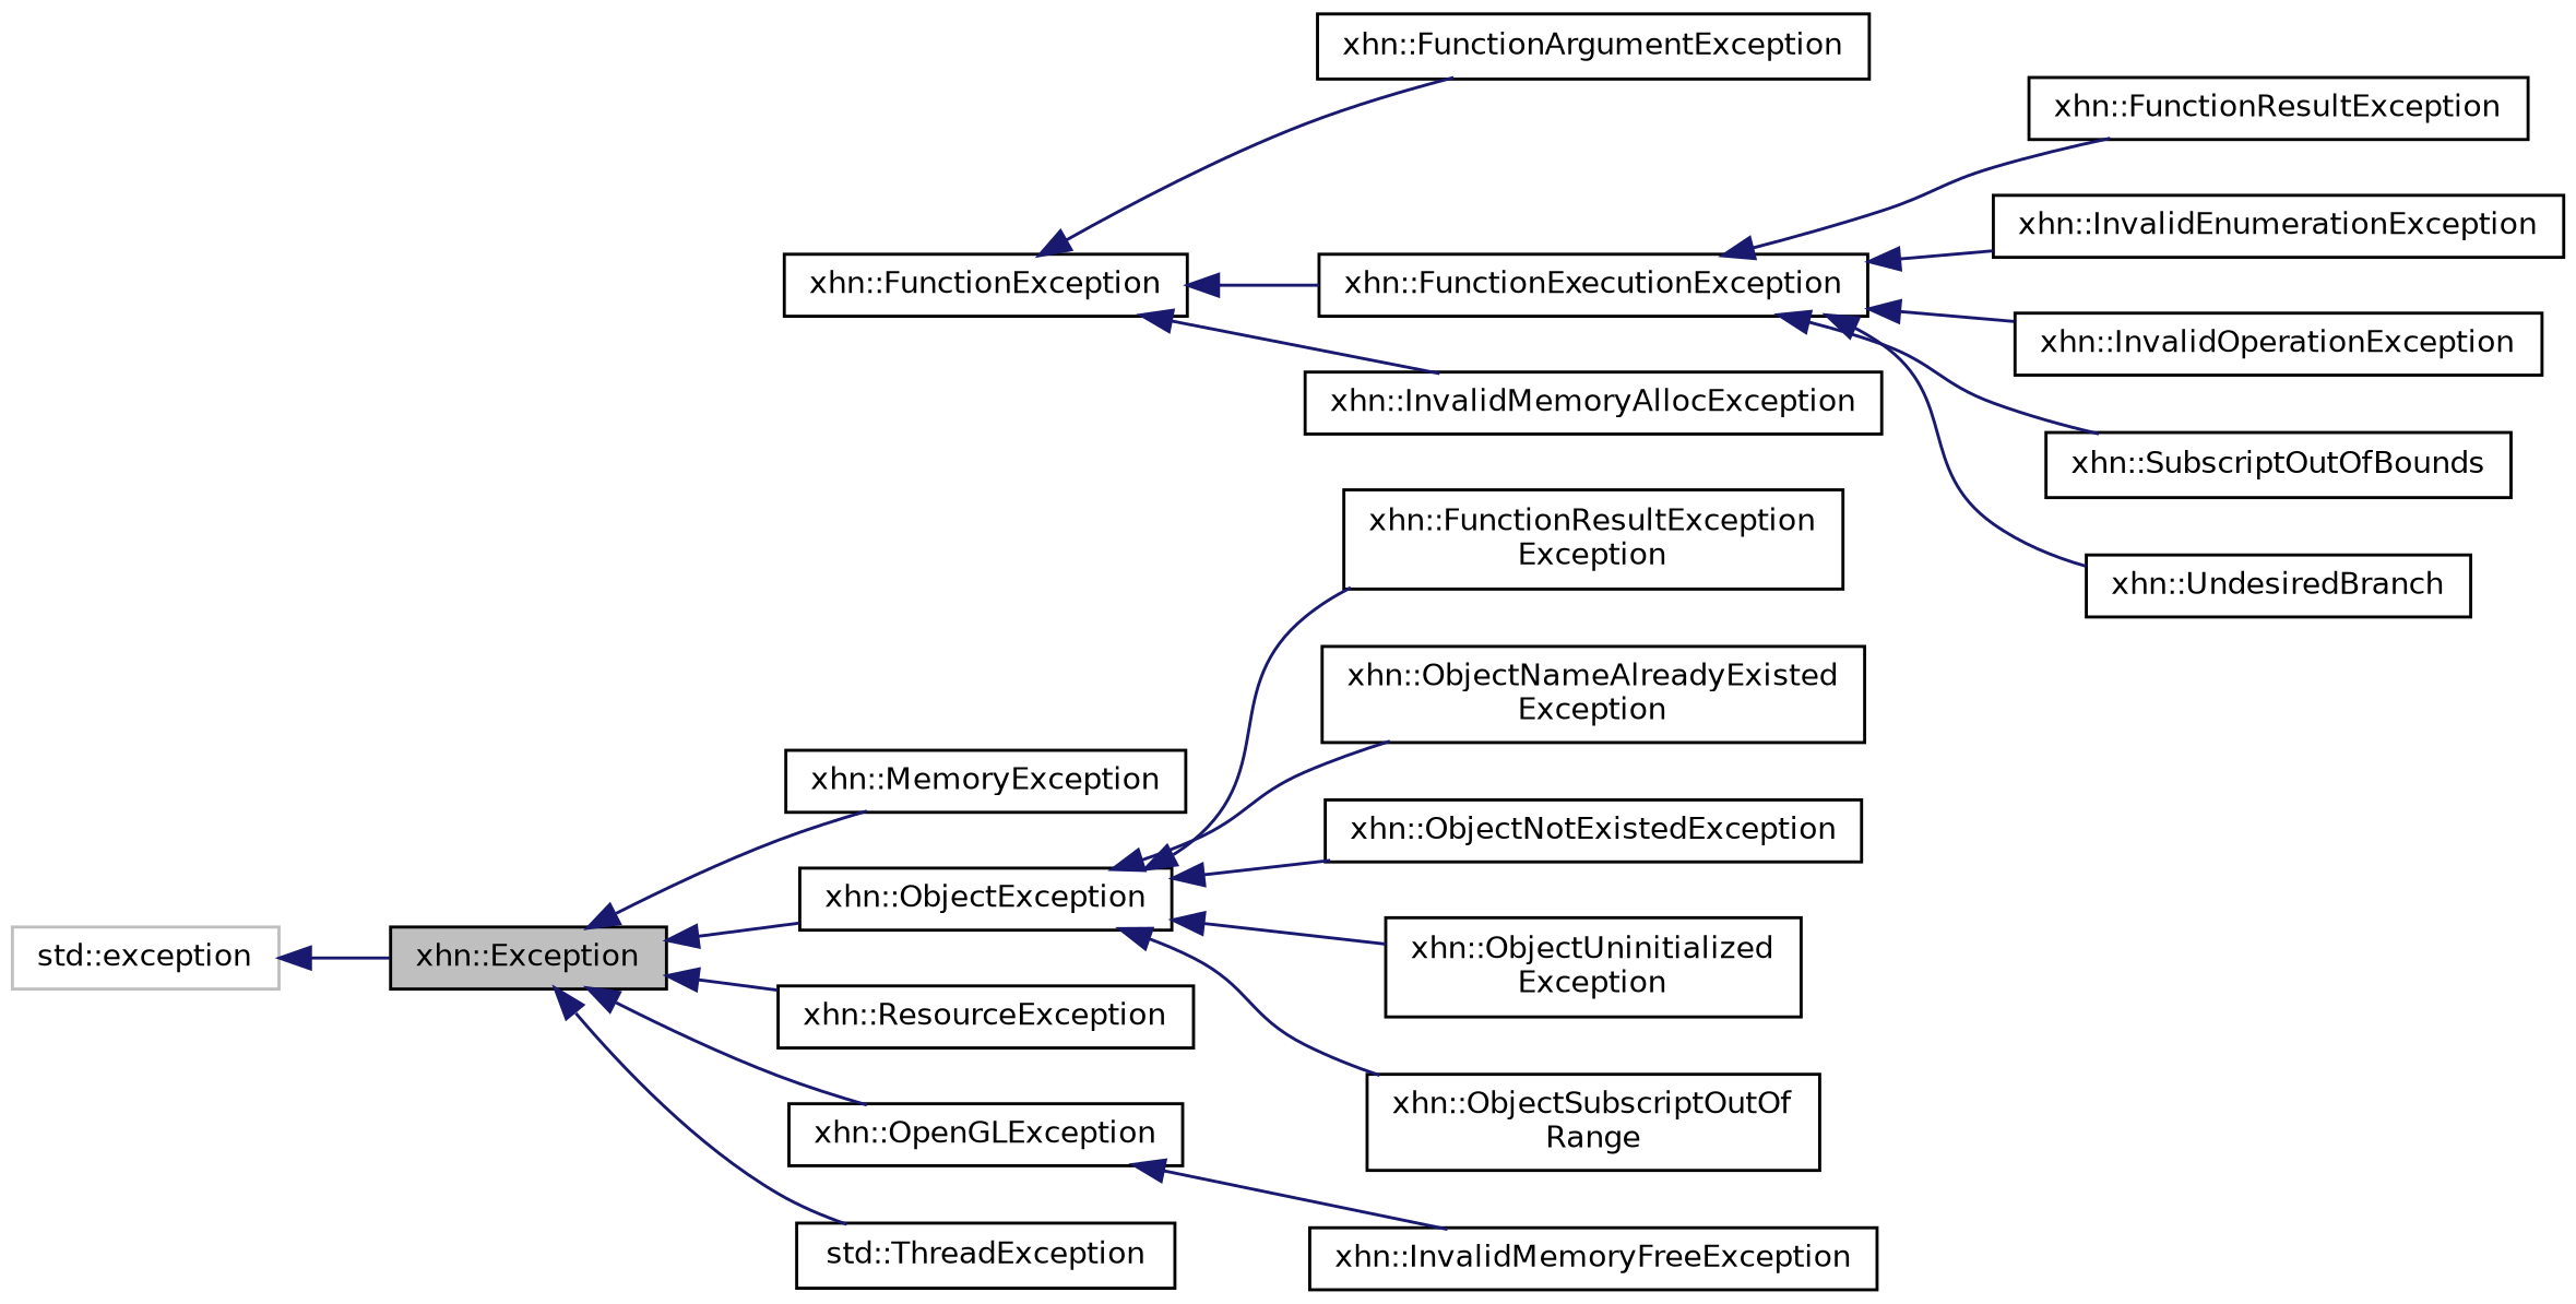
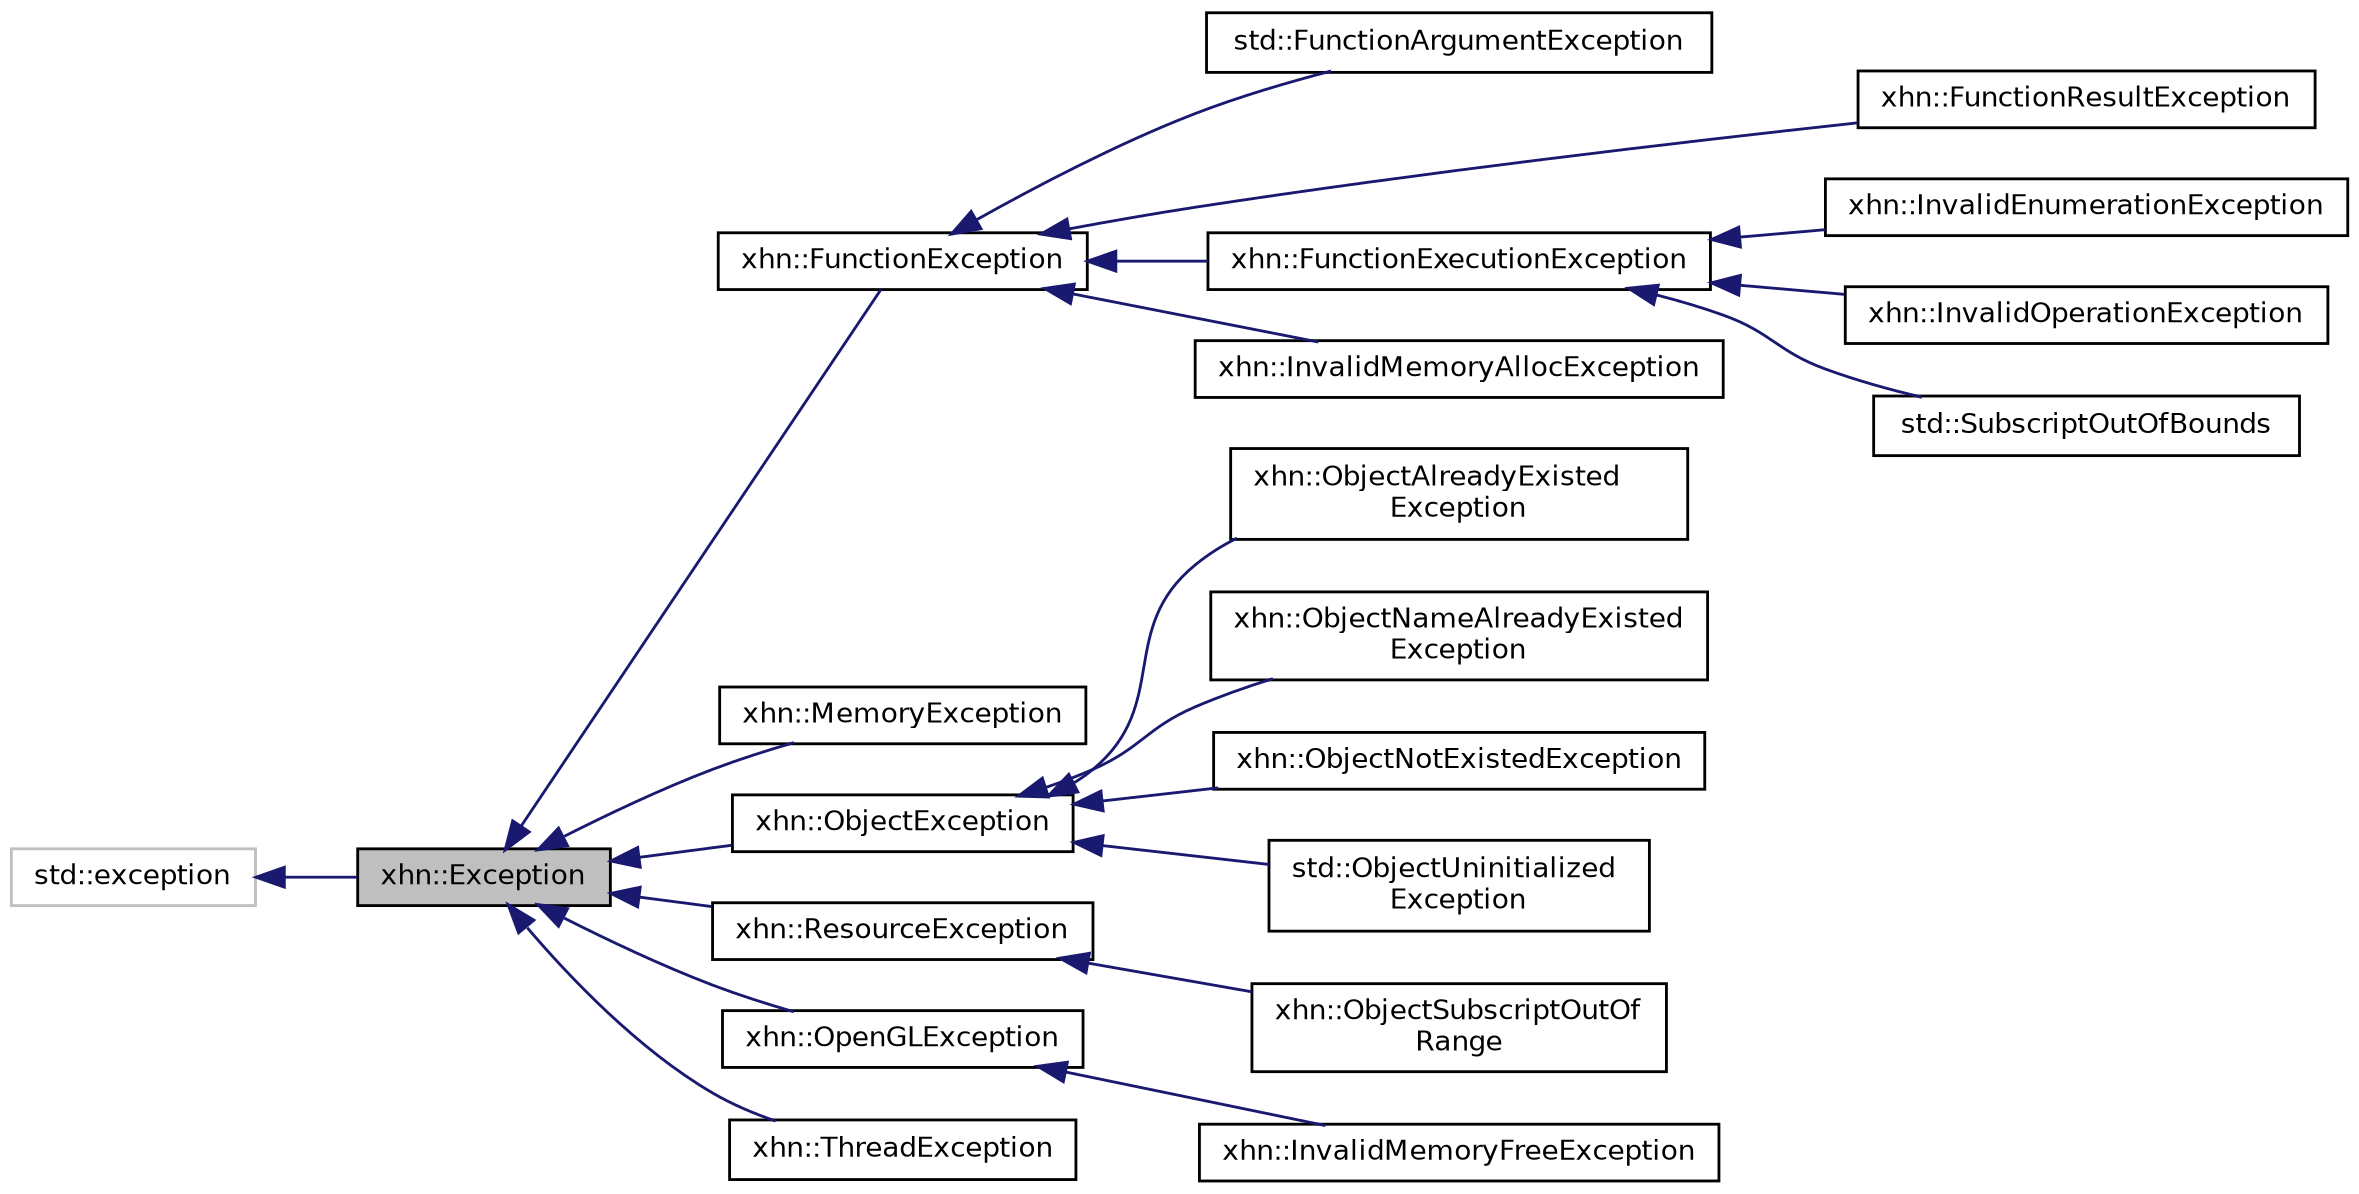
  digraph {
    rankdir=LR
    node [color=black fillcolor=white fontname=Helvetica fontsize=10 shape=record style=filled]
    edge [color=midnightblue dir=back fontname=Helvetica fontsize=10 labelfontname=Helvetica labelfontsize=10 style=solid]
    n1 [fillcolor=grey75 fontcolor=black height=0.2 label="xhn::Exception" width=0.4]
    n2 [height=0.2 label="xhn::FunctionException" width=0.4]
    n3 [height=0.2 label="xhn::MemoryException" width=0.4]
    n4 [height=0.2 label="xhn::ObjectException" width=0.4]
    n5 [height=0.2 label="xhn::OpenGLException" width=0.4]
    n6 [height=0.2 label="xhn::ResourceException" width=0.4]
-   n7 [height=0.2 label="std::ThreadException" width=0.4]
-   n8 [height=0.2 label="xhn::FunctionArgumentException" width=0.4]
+   n7 [height=0.2 label="xhn::ThreadException" width=0.4]
+   n8 [height=0.2 label="std::FunctionArgumentException" width=0.4]
    n9 [height=0.2 label="xhn::FunctionExecutionException" width=0.4]
    n10 [height=0.2 label="xhn::FunctionResultException" width=0.4]
    n11 [height=0.2 label="xhn::InvalidMemoryAllocException" width=0.4]
-   n12 [height=0.2 label="xhn::FunctionResultException\lException" width=0.4]
+   n12 [height=0.2 label="xhn::ObjectAlreadyExisted\lException" width=0.4]
    n13 [height=0.2 label="xhn::ObjectNameAlreadyExisted\lException" width=0.4]
    n14 [height=0.2 label="xhn::ObjectNotExistedException" width=0.4]
    n15 [height=0.2 label="xhn::ObjectSubscriptOutOf\lRange" width=0.4]
-   n16 [height=0.2 label="xhn::ObjectUninitialized\lException" width=0.4]
+   n16 [height=0.2 label="std::ObjectUninitialized\lException" width=0.4]
    n17 [height=0.2 label="xhn::InvalidMemoryFreeException" width=0.4]
    n18 [color=grey75 height=0.2 label="std::exception" width=0.4]
    n19 [height=0.2 label="xhn::InvalidEnumerationException" width=0.4]
    n20 [height=0.2 label="xhn::InvalidOperationException" width=0.4]
-   n21 [height=0.2 label="xhn::SubscriptOutOfBounds" width=0.4]
-   n22 [height=0.2 label="xhn::UndesiredBranch" width=0.4]
+   n21 [height=0.2 label="std::SubscriptOutOfBounds" width=0.4]
+   n1 -> n2
    n1 -> n3
    n1 -> n4
    n1 -> n5
    n1 -> n6
    n1 -> n7
    n2 -> n8
    n2 -> n9
-   n9 -> n10
+   n2 -> n10
    n2 -> n11
    n4 -> n12
    n4 -> n13
    n4 -> n14
-   n4 -> n15
+   n6 -> n15
    n4 -> n16
    n5 -> n17
    n9 -> n19
    n9 -> n20
    n9 -> n21
-   n9 -> n22
    n18 -> n1
  }
